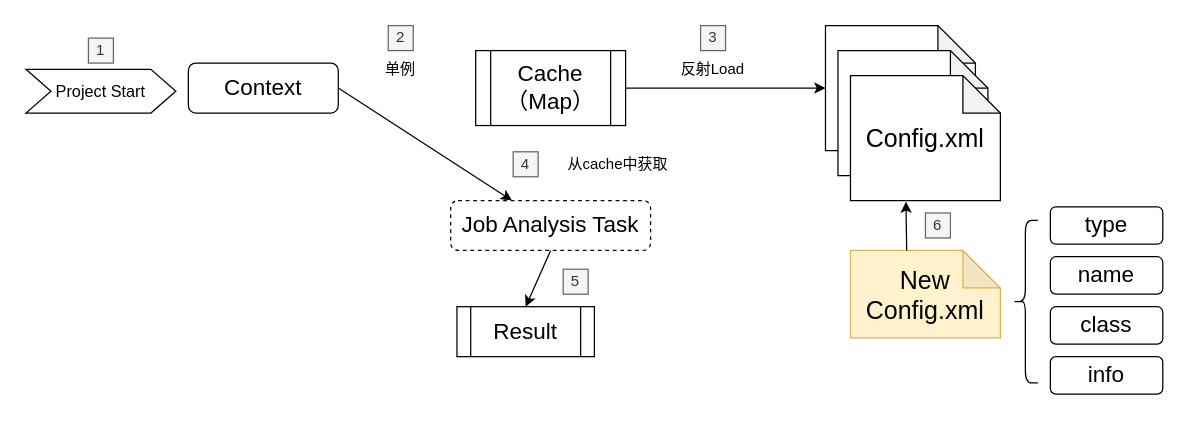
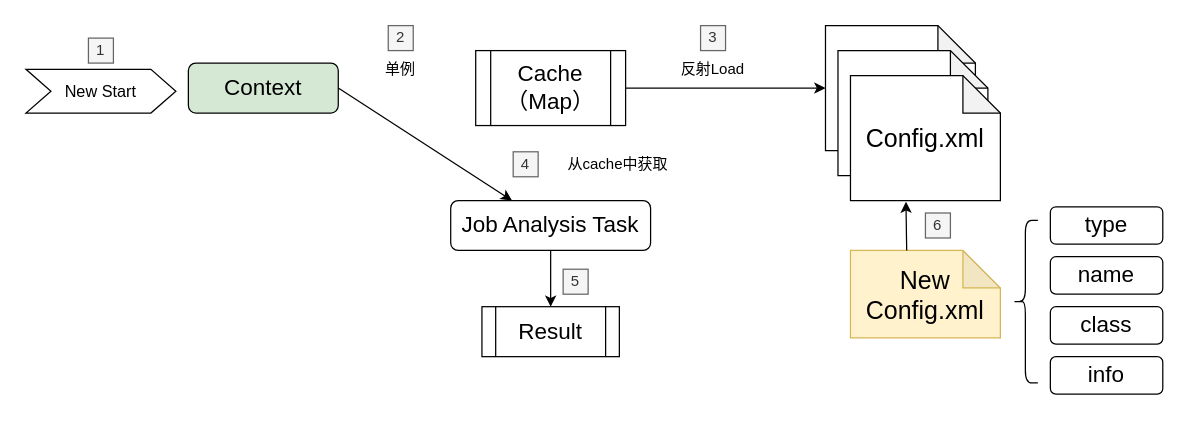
  <mxCell id="0" />
  <mxCell id="1" parent="0" />
  <mxCell id="2" value="" style="group" vertex="1" connectable="0" parent="1"><mxGeometry x="660" y="20" width="140" height="140" as="geometry" /></mxCell>
  <mxCell id="3" value="&lt;font style=&quot;font-size: 20px&quot;&gt;Config.xml&lt;/font&gt;" style="shape=note;whiteSpace=wrap;html=1;backgroundOutline=1;darkOpacity=0.05;" vertex="1" parent="2"><mxGeometry width="120" height="100" as="geometry" /></mxCell>
  <mxCell id="4" value="&lt;font style=&quot;font-size: 20px&quot;&gt;Config.xml&lt;/font&gt;" style="shape=note;whiteSpace=wrap;html=1;backgroundOutline=1;darkOpacity=0.05;" vertex="1" parent="2"><mxGeometry x="10" y="20" width="120" height="100" as="geometry" /></mxCell>
  <mxCell id="5" value="&lt;font style=&quot;font-size: 20px&quot;&gt;Config.xml&lt;/font&gt;" style="shape=note;whiteSpace=wrap;html=1;backgroundOutline=1;darkOpacity=0.05;" vertex="1" parent="2"><mxGeometry x="20" y="40" width="120" height="100" as="geometry" /></mxCell>
  <mxCell id="6" value="" style="group" vertex="1" connectable="0" parent="1"><mxGeometry x="840" y="165" width="90" height="150" as="geometry" /></mxCell>
  <mxCell id="7" value="&lt;font style=&quot;font-size: 18px&quot;&gt;type&lt;/font&gt;" style="rounded=1;whiteSpace=wrap;html=1;" vertex="1" parent="6"><mxGeometry width="90" height="30" as="geometry" /></mxCell>
  <mxCell id="8" value="&lt;font style=&quot;font-size: 18px&quot;&gt;name&lt;/font&gt;" style="rounded=1;whiteSpace=wrap;html=1;" vertex="1" parent="6"><mxGeometry y="40" width="90" height="30" as="geometry" /></mxCell>
  <mxCell id="9" value="&lt;span style=&quot;font-size: 18px&quot;&gt;class&lt;/span&gt;" style="rounded=1;whiteSpace=wrap;html=1;" vertex="1" parent="6"><mxGeometry y="80" width="90" height="30" as="geometry" /></mxCell>
  <mxCell id="10" value="&lt;span style=&quot;font-size: 18px&quot;&gt;info&lt;/span&gt;" style="rounded=1;whiteSpace=wrap;html=1;" vertex="1" parent="6"><mxGeometry y="120" width="90" height="30" as="geometry" /></mxCell>
  <mxCell id="11" value="" style="shape=curlyBracket;whiteSpace=wrap;html=1;rounded=1;" vertex="1" parent="1"><mxGeometry x="810" y="176" width="20" height="130" as="geometry" /></mxCell>
  <mxCell id="12" value="&lt;font style=&quot;font-size: 18px&quot;&gt;Cache（Map）&lt;/font&gt;" style="shape=process;whiteSpace=wrap;html=1;backgroundOutline=1;" vertex="1" parent="1"><mxGeometry x="380" y="40" width="120" height="60" as="geometry" /></mxCell>
  <mxCell id="13" value="" style="endArrow=classic;html=1;exitX=1;exitY=0.5;exitDx=0;exitDy=0;entryX=0;entryY=0.5;entryDx=0;entryDy=0;entryPerimeter=0;" edge="1" parent="1" source="12" target="3"><mxGeometry width="50" height="50" relative="1" as="geometry"><mxPoint x="750" y="265" as="sourcePoint" /><mxPoint x="800" y="215" as="targetPoint" /></mxGeometry></mxCell>
  <mxCell id="14" value="反射Load" style="text;html=1;strokeColor=none;fillColor=none;align=center;verticalAlign=middle;whiteSpace=wrap;rounded=0;" vertex="1" parent="1"><mxGeometry x="530" y="45" width="80" height="20" as="geometry" /></mxCell>
- <mxCell id="15" value="&lt;font style=&quot;font-size: 18px&quot;&gt;Context&lt;/font&gt;" style="rounded=1;whiteSpace=wrap;html=1;" vertex="1" parent="1"><mxGeometry x="150" y="50" width="120" height="40" as="geometry" /></mxCell>
+ <mxCell id="15" value="&lt;font style=&quot;font-size: 18px&quot;&gt;Context&lt;/font&gt;" style="rounded=1;whiteSpace=wrap;html=1;fillColor=#d5e8d4;" vertex="1" parent="1"><mxGeometry x="150" y="50" width="120" height="40" as="geometry" /></mxCell>
  <mxCell id="16" value="" style="endArrow=classic;html=1;exitX=1;exitY=0.5;exitDx=0;exitDy=0;" edge="1" parent="1" source="15" target="19"><mxGeometry width="50" height="50" relative="1" as="geometry"><mxPoint x="320" y="145" as="sourcePoint" /><mxPoint x="370" y="95" as="targetPoint" /></mxGeometry></mxCell>
  <mxCell id="17" value="单例" style="text;html=1;strokeColor=none;fillColor=none;align=center;verticalAlign=middle;whiteSpace=wrap;rounded=0;" vertex="1" parent="1"><mxGeometry x="300" y="45" width="40" height="20" as="geometry" /></mxCell>
- <mxCell id="18" value="&lt;font style=&quot;font-size: 13px&quot;&gt;Project Start&lt;/font&gt;" style="shape=step;perimeter=stepPerimeter;whiteSpace=wrap;html=1;fixedSize=1;" vertex="1" parent="1"><mxGeometry x="20" y="55" width="120" height="35" as="geometry" /></mxCell>
- <mxCell id="19" value="&lt;font style=&quot;font-size: 18px&quot;&gt;Job Analysis Task&lt;/font&gt;" style="rounded=1;whiteSpace=wrap;html=1;dashed=1;" vertex="1" parent="1"><mxGeometry x="360" y="160" width="160" height="40" as="geometry" /></mxCell>
- <mxCell id="20" value="&lt;font style=&quot;font-size: 18px&quot;&gt;Result&lt;/font&gt;" style="shape=process;whiteSpace=wrap;html=1;backgroundOutline=1;" vertex="1" parent="1"><mxGeometry x="365" y="245" width="110" height="40" as="geometry" /></mxCell>
+ <mxCell id="18" value="&lt;font style=&quot;font-size: 13px&quot;&gt;New Start&lt;/font&gt;" style="shape=step;perimeter=stepPerimeter;whiteSpace=wrap;html=1;fixedSize=1;" vertex="1" parent="1"><mxGeometry x="20" y="55" width="120" height="35" as="geometry" /></mxCell>
+ <mxCell id="19" value="&lt;font style=&quot;font-size: 18px&quot;&gt;Job Analysis Task&lt;/font&gt;" style="rounded=1;whiteSpace=wrap;html=1;" vertex="1" parent="1"><mxGeometry x="360" y="160" width="160" height="40" as="geometry" /></mxCell>
+ <mxCell id="20" value="&lt;font style=&quot;font-size: 18px&quot;&gt;Result&lt;/font&gt;" style="shape=process;whiteSpace=wrap;html=1;backgroundOutline=1;" vertex="1" parent="1"><mxGeometry x="385" y="245" width="110" height="40" as="geometry" /></mxCell>
  <mxCell id="21" value="" style="endArrow=classic;html=1;exitX=0.5;exitY=1;exitDx=0;exitDy=0;entryX=0.5;entryY=0;entryDx=0;entryDy=0;" edge="1" parent="1" source="19" target="20"><mxGeometry width="50" height="50" relative="1" as="geometry"><mxPoint x="700" y="315" as="sourcePoint" /><mxPoint x="750" y="265" as="targetPoint" /></mxGeometry></mxCell>
  <mxCell id="22" value="从cache中获取" style="text;html=1;strokeColor=none;fillColor=none;align=center;verticalAlign=middle;whiteSpace=wrap;rounded=0;" vertex="1" parent="1"><mxGeometry x="449" y="121" width="90" height="20" as="geometry" /></mxCell>
  <mxCell id="23" value="&lt;font style=&quot;font-size: 20px&quot;&gt;New&lt;br&gt;Config.xml&lt;/font&gt;" style="shape=note;whiteSpace=wrap;html=1;backgroundOutline=1;darkOpacity=0.05;fillColor=#fff2cc;strokeColor=#d6b656;" vertex="1" parent="1"><mxGeometry x="680" y="200" width="120" height="70" as="geometry" /></mxCell>
  <mxCell id="24" value="" style="endArrow=classic;html=1;exitX=0;exitY=0;exitDx=45;exitDy=0;exitPerimeter=0;entryX=0.37;entryY=1.009;entryDx=0;entryDy=0;entryPerimeter=0;" edge="1" parent="1" source="23" target="5"><mxGeometry width="50" height="50" relative="1" as="geometry"><mxPoint x="830" y="265" as="sourcePoint" /><mxPoint x="726" y="161" as="targetPoint" /></mxGeometry></mxCell>
  <mxCell id="25" value="1" style="text;html=1;strokeColor=#666666;fillColor=#f5f5f5;align=center;verticalAlign=middle;whiteSpace=wrap;rounded=0;fontColor=#333333;" vertex="1" parent="1"><mxGeometry x="70" y="30" width="20" height="20" as="geometry" /></mxCell>
  <mxCell id="26" value="2" style="text;html=1;strokeColor=#666666;fillColor=#f5f5f5;align=center;verticalAlign=middle;whiteSpace=wrap;rounded=0;fontColor=#333333;" vertex="1" parent="1"><mxGeometry x="310" y="20" width="20" height="20" as="geometry" /></mxCell>
  <mxCell id="27" value="3" style="text;html=1;strokeColor=#666666;fillColor=#f5f5f5;align=center;verticalAlign=middle;whiteSpace=wrap;rounded=0;fontColor=#333333;" vertex="1" parent="1"><mxGeometry x="560" y="20" width="20" height="20" as="geometry" /></mxCell>
  <mxCell id="28" value="4" style="text;html=1;strokeColor=#666666;fillColor=#f5f5f5;align=center;verticalAlign=middle;whiteSpace=wrap;rounded=0;fontColor=#333333;" vertex="1" parent="1"><mxGeometry x="410" y="121" width="20" height="20" as="geometry" /></mxCell>
  <mxCell id="29" value="5" style="text;html=1;strokeColor=#666666;fillColor=#f5f5f5;align=center;verticalAlign=middle;whiteSpace=wrap;rounded=0;fontColor=#333333;" vertex="1" parent="1"><mxGeometry x="450" y="215" width="20" height="20" as="geometry" /></mxCell>
  <mxCell id="30" value="6" style="text;html=1;strokeColor=#666666;fillColor=#f5f5f5;align=center;verticalAlign=middle;whiteSpace=wrap;rounded=0;fontColor=#333333;" vertex="1" parent="1"><mxGeometry x="740" y="170" width="20" height="20" as="geometry" /></mxCell>
